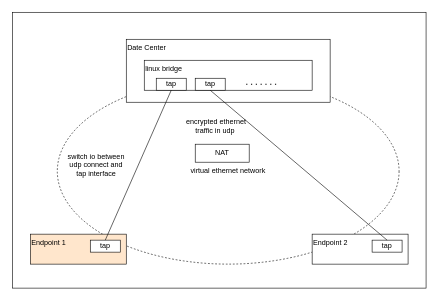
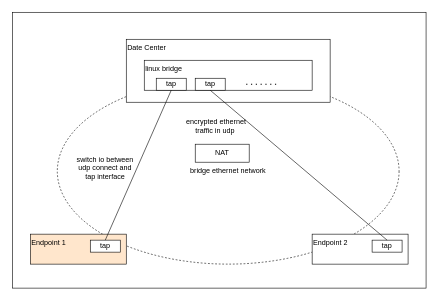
  <mxCell id="0" />
  <mxCell id="1" parent="0" />
  <mxCell id="2" value="" style="rounded=0;whiteSpace=wrap;html=1;" vertex="1" parent="1"><mxGeometry x="20" y="20" width="690" height="460" as="geometry" /></mxCell>
- <mxCell id="3" value="virtual ethernet network" style="ellipse;whiteSpace=wrap;html=1;dashed=1;" parent="1" vertex="1"><mxGeometry x="95" y="130" width="570" height="310" as="geometry" /></mxCell>
+ <mxCell id="3" value="bridge ethernet network" style="ellipse;whiteSpace=wrap;html=1;dashed=1;" parent="1" vertex="1"><mxGeometry x="95" y="130" width="570" height="310" as="geometry" /></mxCell>
  <mxCell id="4" value="Date Center" style="rounded=0;whiteSpace=wrap;html=1;verticalAlign=top;align=left;" parent="1" vertex="1"><mxGeometry x="210" y="65" width="340" height="105" as="geometry" /></mxCell>
  <mxCell id="5" value="linux bridge" style="rounded=0;whiteSpace=wrap;html=1;verticalAlign=top;align=left;" parent="1" vertex="1"><mxGeometry x="240" y="100" width="280" height="50" as="geometry" /></mxCell>
  <mxCell id="6" style="edgeStyle=none;html=1;exitX=0.5;exitY=1;exitDx=0;exitDy=0;" parent="1" source="7" target="5" edge="1"><mxGeometry relative="1" as="geometry" /></mxCell>
  <mxCell id="7" value="tap" style="rounded=0;whiteSpace=wrap;html=1;" parent="1" vertex="1"><mxGeometry x="260" y="130" width="50" height="20" as="geometry" /></mxCell>
  <mxCell id="8" value="tap" style="rounded=0;whiteSpace=wrap;html=1;" parent="1" vertex="1"><mxGeometry x="325" y="130" width="50" height="20" as="geometry" /></mxCell>
  <mxCell id="9" value="" style="endArrow=none;dashed=1;html=1;dashPattern=1 3;strokeWidth=2;entryX=0.786;entryY=0.8;entryDx=0;entryDy=0;entryPerimeter=0;" parent="1" target="5" edge="1"><mxGeometry width="50" height="50" relative="1" as="geometry"><mxPoint x="410" y="140" as="sourcePoint" /><mxPoint x="460" y="90" as="targetPoint" /></mxGeometry></mxCell>
  <mxCell id="10" value="Endpoint 1" style="rounded=0;whiteSpace=wrap;html=1;verticalAlign=top;align=left;fillColor=#ffe6cc;" parent="1" vertex="1"><mxGeometry x="50" y="390" width="160" height="50" as="geometry" /></mxCell>
  <mxCell id="11" value="tap" style="rounded=0;whiteSpace=wrap;html=1;" parent="1" vertex="1"><mxGeometry x="150" y="400" width="50" height="20" as="geometry" /></mxCell>
  <mxCell id="12" value="Endpoint 2" style="rounded=0;whiteSpace=wrap;html=1;verticalAlign=top;align=left;" parent="1" vertex="1"><mxGeometry x="520" y="390" width="160" height="50" as="geometry" /></mxCell>
  <mxCell id="13" value="tap" style="rounded=0;whiteSpace=wrap;html=1;" parent="1" vertex="1"><mxGeometry x="620" y="400" width="50" height="20" as="geometry" /></mxCell>
  <mxCell id="14" value="" style="endArrow=none;html=1;exitX=0.5;exitY=0;exitDx=0;exitDy=0;entryX=0.5;entryY=1;entryDx=0;entryDy=0;" parent="1" source="11" target="7" edge="1"><mxGeometry width="50" height="50" relative="1" as="geometry"><mxPoint x="370" y="420" as="sourcePoint" /><mxPoint x="420" y="370" as="targetPoint" /></mxGeometry></mxCell>
  <mxCell id="15" style="edgeStyle=none;html=1;exitX=0.5;exitY=1;exitDx=0;exitDy=0;entryX=0.5;entryY=0;entryDx=0;entryDy=0;endArrow=none;endFill=0;" parent="1" source="8" target="13" edge="1"><mxGeometry relative="1" as="geometry" /></mxCell>
  <mxCell id="16" value="NAT" style="rounded=0;whiteSpace=wrap;html=1;" parent="1" vertex="1"><mxGeometry x="325" y="240" width="90" height="30" as="geometry" /></mxCell>
- <mxCell id="17" value="switch io between udp connect and tap interface" style="text;html=1;strokeColor=none;fillColor=none;align=center;verticalAlign=middle;whiteSpace=wrap;rounded=0;" parent="1" vertex="1"><mxGeometry x="105" y="245" width="110" height="60" as="geometry" /></mxCell>
+ <mxCell id="17" value="switch io between udp connect and tap interface" style="text;html=1;strokeColor=none;fillColor=none;align=center;verticalAlign=middle;whiteSpace=wrap;rounded=0;" parent="1" vertex="1"><mxGeometry x="120" y="250" width="110" height="60" as="geometry" /></mxCell>
  <mxCell id="18" value="encrypted ethernet traffic in udp&amp;nbsp;" style="text;html=1;strokeColor=none;fillColor=none;align=center;verticalAlign=middle;whiteSpace=wrap;rounded=0;" parent="1" vertex="1"><mxGeometry x="305" y="190" width="110" height="40" as="geometry" /></mxCell>
